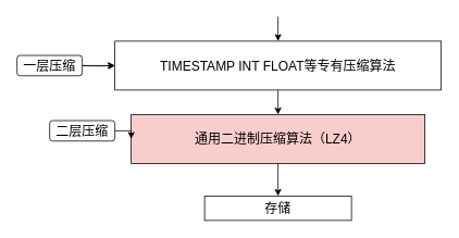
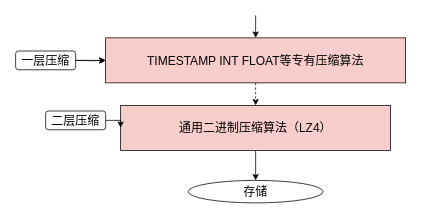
  <mxCell id="0" />
  <mxCell id="1" parent="0" />
  <mxCell id="2" style="edgeStyle=orthogonalEdgeStyle;rounded=0;orthogonalLoop=1;jettySize=auto;html=1;exitX=0.5;exitY=1;exitDx=0;exitDy=0;entryX=0.5;entryY=0;entryDx=0;entryDy=0;fontSize=16;" parent="1" target="4" edge="1"><mxGeometry relative="1" as="geometry"><mxPoint x="340" y="20" as="sourcePoint" /></mxGeometry></mxCell>
- <mxCell id="3" style="edgeStyle=orthogonalEdgeStyle;rounded=0;orthogonalLoop=1;jettySize=auto;html=1;exitX=0.5;exitY=1;exitDx=0;exitDy=0;entryX=0.5;entryY=0;entryDx=0;entryDy=0;fontSize=16;" parent="1" source="4" target="6" edge="1"><mxGeometry relative="1" as="geometry" /></mxCell>
- <mxCell id="4" value="&lt;font style=&quot;font-size: 16px;&quot;&gt;TIMESTAMP INT FLOAT等专有压缩算法&lt;/font&gt;" style="rounded=0;whiteSpace=wrap;html=1;" parent="1" vertex="1"><mxGeometry x="140" y="50" width="400" height="60" as="geometry" /></mxCell>
+ <mxCell id="3" style="edgeStyle=orthogonalEdgeStyle;rounded=0;orthogonalLoop=1;jettySize=auto;html=1;exitX=0.5;exitY=1;exitDx=0;exitDy=0;entryX=0.5;entryY=0;entryDx=0;entryDy=0;fontSize=16;dashed=1;" parent="1" source="4" target="6" edge="1"><mxGeometry relative="1" as="geometry" /></mxCell>
+ <mxCell id="4" value="&lt;font style=&quot;font-size: 16px;&quot;&gt;TIMESTAMP INT FLOAT等专有压缩算法&lt;/font&gt;" style="rounded=0;whiteSpace=wrap;html=1;fillColor=#f8cecc;" parent="1" vertex="1"><mxGeometry x="140" y="50" width="400" height="60" as="geometry" /></mxCell>
  <mxCell id="5" style="edgeStyle=orthogonalEdgeStyle;rounded=0;orthogonalLoop=1;jettySize=auto;html=1;exitX=0.5;exitY=1;exitDx=0;exitDy=0;fontSize=16;" parent="1" source="6" target="7" edge="1"><mxGeometry relative="1" as="geometry" /></mxCell>
  <mxCell id="6" value="&lt;font style=&quot;font-size: 16px;&quot;&gt;通用二进制压缩算法（LZ4）&lt;/font&gt;" style="rounded=0;whiteSpace=wrap;html=1;fillColor=#f8cecc;" parent="1" vertex="1"><mxGeometry x="160" y="140" width="360" height="60" as="geometry" /></mxCell>
- <mxCell id="7" value="&lt;font style=&quot;font-size: 16px;&quot;&gt;存储&lt;/font&gt;" style="rounded=0;whiteSpace=wrap;html=1;fontSize=16;" parent="1" vertex="1"><mxGeometry x="250" y="240" width="180" height="30" as="geometry" /></mxCell>
+ <mxCell id="7" value="&lt;font style=&quot;font-size: 16px;&quot;&gt;存储&lt;/font&gt;" style="ellipse;whiteSpace=wrap;html=1;fontSize=16;" parent="1" vertex="1"><mxGeometry x="250" y="240" width="180" height="30" as="geometry" /></mxCell>
  <mxCell id="8" style="edgeStyle=orthogonalEdgeStyle;rounded=0;orthogonalLoop=1;jettySize=auto;html=1;entryX=0;entryY=0.5;entryDx=0;entryDy=0;fontSize=16;" parent="1" target="4" edge="1"><mxGeometry relative="1" as="geometry"><mxPoint x="100" y="80" as="sourcePoint" /></mxGeometry></mxCell>
  <mxCell id="9" value="" style="edgeStyle=orthogonalEdgeStyle;rounded=0;orthogonalLoop=1;jettySize=auto;html=1;fontSize=16;" parent="1" source="10" target="4" edge="1"><mxGeometry relative="1" as="geometry" /></mxCell>
  <mxCell id="10" value="&lt;span style=&quot;&quot;&gt;一层压缩&lt;/span&gt;" style="rounded=1;whiteSpace=wrap;html=1;fontSize=16;" parent="1" vertex="1"><mxGeometry x="20" y="67.5" width="80" height="25" as="geometry" /></mxCell>
  <mxCell id="11" style="edgeStyle=orthogonalEdgeStyle;rounded=0;orthogonalLoop=1;jettySize=auto;html=1;exitX=1;exitY=0.5;exitDx=0;exitDy=0;entryX=0;entryY=0.5;entryDx=0;entryDy=0;fontSize=16;" parent="1" source="12" target="6" edge="1"><mxGeometry relative="1" as="geometry" /></mxCell>
  <mxCell id="12" value="&lt;span style=&quot;&quot;&gt;二层压缩&lt;/span&gt;" style="rounded=1;whiteSpace=wrap;html=1;fontSize=16;" parent="1" vertex="1"><mxGeometry x="60" y="147.5" width="80" height="25" as="geometry" /></mxCell>
